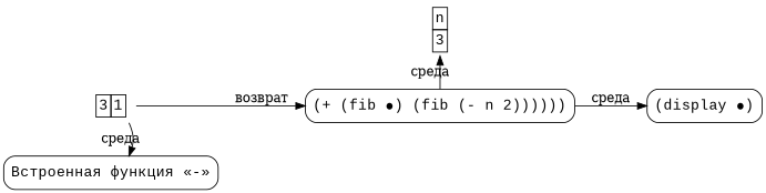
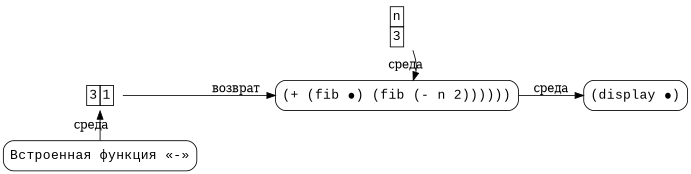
  digraph {
    fontname="Courier New"
    rankdir=LR
    node [fontname="Courier New" fontsize=16 shape=rect style=rounded]
    n1 [label="Встроенная функция «-»"]
    n2 [label=<       <table border="0" cellborder="1" cellspacing="0">       <tr><td>3</td><td>1</td></tr>       </table>     > shape=none]
    n3 [label="(+ (fib ●) (fib (- n 2))))))\n"]
    n4 [label=<       <table border="0" cellborder="1" cellspacing="0">       <tr><td>n</td></tr>       <tr><td>3</td></tr>       </table>     > shape=none]
    n5 [label="(display ●)"]
    subgraph sub_1 {
      rank=same
      n1
      n2
    }
    subgraph sub_2 {
      rank=same
      n3
      n4
    }
-   n2 -> n1 [label="среда"]
+   n1 -> n2 [label="среда"]
    n2 -> n3 [label="возврат"]
-   n3 -> n4 [label="среда"]
+   n4 -> n3 [label="среда"]
    n3 -> n5 [label="среда"]
  }
